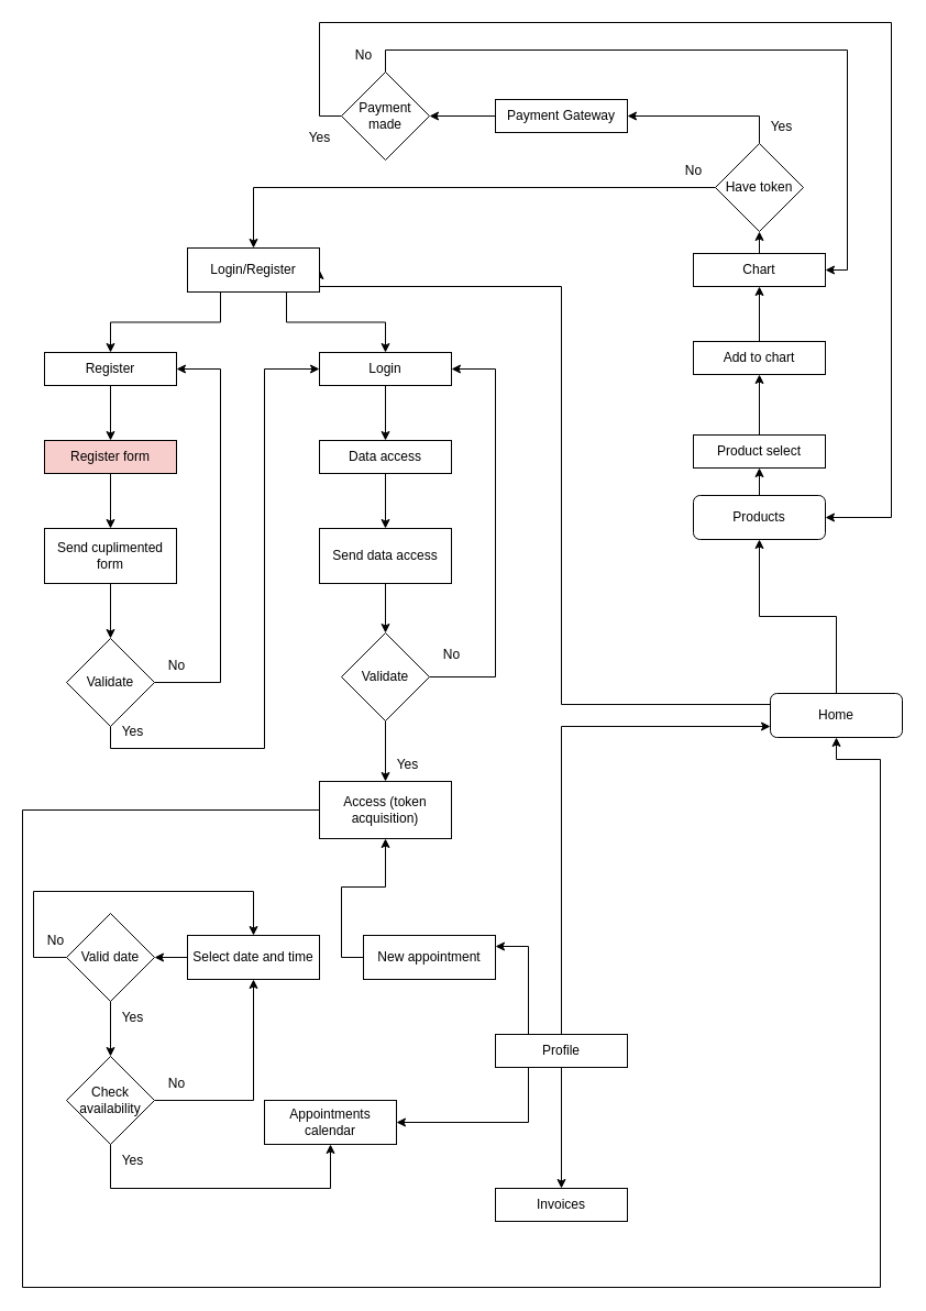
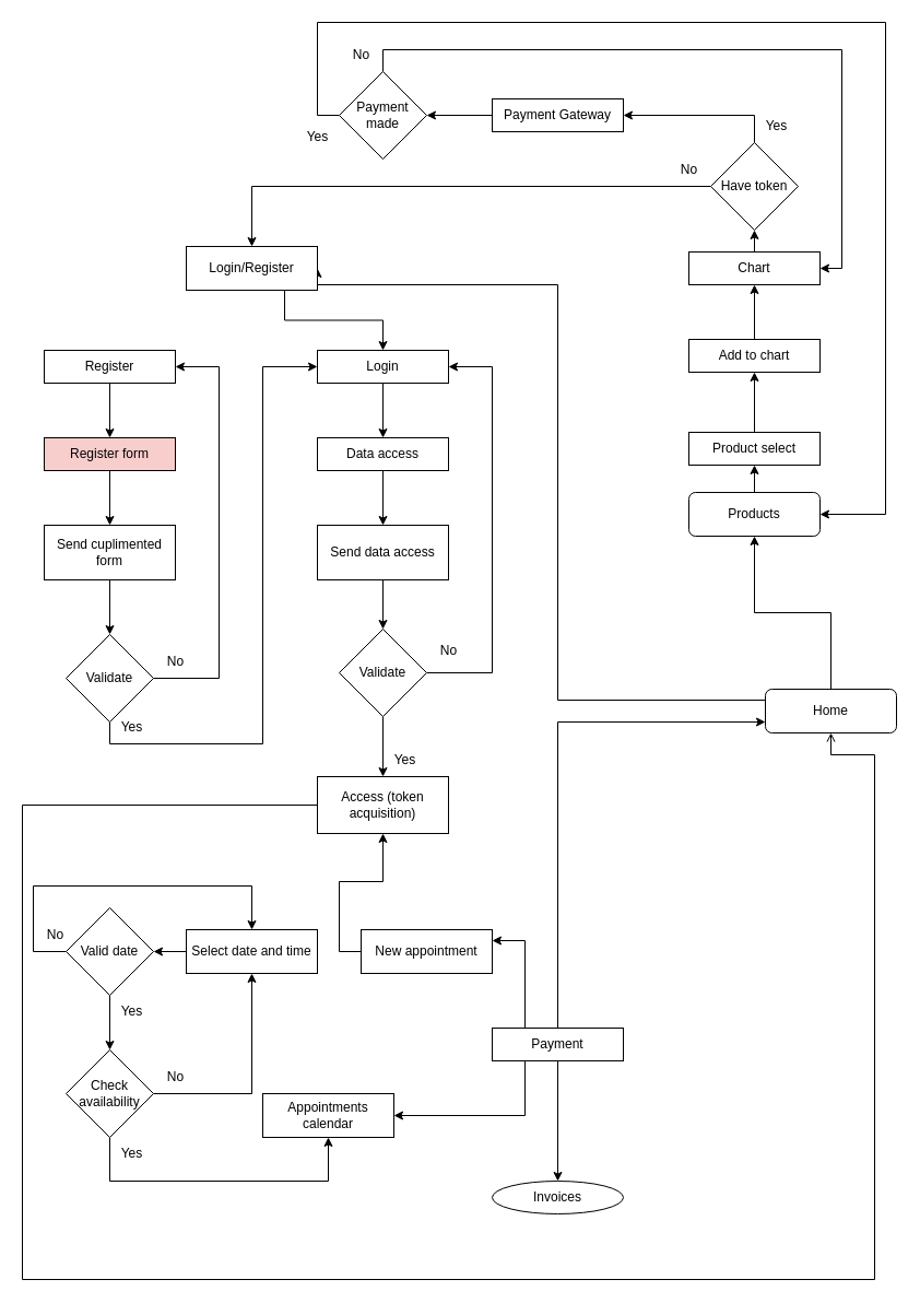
  <mxCell id="0" />
  <mxCell id="1" parent="0" />
  <mxCell id="2" style="edgeStyle=orthogonalEdgeStyle;rounded=0;orthogonalLoop=1;jettySize=auto;html=1;exitX=0.5;exitY=0;exitDx=0;exitDy=0;entryX=0.5;entryY=1;entryDx=0;entryDy=0;" parent="1" source="4" target="6" edge="1"><mxGeometry relative="1" as="geometry" /></mxCell>
  <mxCell id="3" style="edgeStyle=orthogonalEdgeStyle;rounded=0;orthogonalLoop=1;jettySize=auto;html=1;exitX=0;exitY=0.25;exitDx=0;exitDy=0;entryX=1;entryY=0.5;entryDx=0;entryDy=0;" edge="1" parent="1" source="4" target="9"><mxGeometry relative="1" as="geometry"><Array as="points"><mxPoint x="510" y="640" /><mxPoint x="510" y="260" /></Array></mxGeometry></mxCell>
  <mxCell id="4" value="Home" style="rounded=1;whiteSpace=wrap;html=1;fontSize=12;glass=0;strokeWidth=1;shadow=0;" parent="1" vertex="1"><mxGeometry x="700" y="630" width="120" height="40" as="geometry" /></mxCell>
  <mxCell id="5" style="edgeStyle=orthogonalEdgeStyle;rounded=0;orthogonalLoop=1;jettySize=auto;html=1;exitX=0.5;exitY=0;exitDx=0;exitDy=0;entryX=0.5;entryY=1;entryDx=0;entryDy=0;" parent="1" source="6" target="57" edge="1"><mxGeometry relative="1" as="geometry" /></mxCell>
  <mxCell id="6" value="Products" style="rounded=1;whiteSpace=wrap;html=1;" parent="1" vertex="1"><mxGeometry x="630" y="450" width="120" height="40" as="geometry" /></mxCell>
- <mxCell id="7" style="edgeStyle=orthogonalEdgeStyle;rounded=0;orthogonalLoop=1;jettySize=auto;html=1;exitX=0.25;exitY=1;exitDx=0;exitDy=0;entryX=0.5;entryY=0;entryDx=0;entryDy=0;" parent="1" source="9" target="11" edge="1"><mxGeometry relative="1" as="geometry" /></mxCell>
  <mxCell id="8" style="edgeStyle=orthogonalEdgeStyle;rounded=0;orthogonalLoop=1;jettySize=auto;html=1;exitX=0.75;exitY=1;exitDx=0;exitDy=0;entryX=0.5;entryY=0;entryDx=0;entryDy=0;" parent="1" source="9" target="13" edge="1"><mxGeometry relative="1" as="geometry" /></mxCell>
  <mxCell id="9" value="Login/Register" style="rounded=0;whiteSpace=wrap;html=1;" parent="1" vertex="1"><mxGeometry x="170" y="225" width="120" height="40" as="geometry" /></mxCell>
  <mxCell id="10" style="edgeStyle=orthogonalEdgeStyle;rounded=0;orthogonalLoop=1;jettySize=auto;html=1;exitX=0.5;exitY=1;exitDx=0;exitDy=0;entryX=0.5;entryY=0;entryDx=0;entryDy=0;" parent="1" source="11" target="15" edge="1"><mxGeometry relative="1" as="geometry" /></mxCell>
  <mxCell id="11" value="Register" style="rounded=0;whiteSpace=wrap;html=1;" parent="1" vertex="1"><mxGeometry x="40" y="320" width="120" height="30" as="geometry" /></mxCell>
  <mxCell id="12" style="edgeStyle=orthogonalEdgeStyle;rounded=0;orthogonalLoop=1;jettySize=auto;html=1;entryX=0.5;entryY=0;entryDx=0;entryDy=0;" parent="1" source="13" target="23" edge="1"><mxGeometry relative="1" as="geometry" /></mxCell>
  <mxCell id="13" value="Login" style="rounded=0;whiteSpace=wrap;html=1;" parent="1" vertex="1"><mxGeometry x="290" y="320" width="120" height="30" as="geometry" /></mxCell>
  <mxCell id="14" style="edgeStyle=orthogonalEdgeStyle;rounded=0;orthogonalLoop=1;jettySize=auto;html=1;exitX=0.5;exitY=1;exitDx=0;exitDy=0;entryX=0.5;entryY=0;entryDx=0;entryDy=0;" parent="1" source="15" target="17" edge="1"><mxGeometry relative="1" as="geometry" /></mxCell>
  <mxCell id="15" value="Register form" style="rounded=0;whiteSpace=wrap;html=1;fillColor=#f8cecc;" parent="1" vertex="1"><mxGeometry x="40" y="400" width="120" height="30" as="geometry" /></mxCell>
  <mxCell id="16" style="edgeStyle=orthogonalEdgeStyle;rounded=0;orthogonalLoop=1;jettySize=auto;html=1;exitX=0.5;exitY=1;exitDx=0;exitDy=0;entryX=0.5;entryY=0;entryDx=0;entryDy=0;" parent="1" source="17" target="20" edge="1"><mxGeometry relative="1" as="geometry" /></mxCell>
  <mxCell id="17" value="Send cuplimented form" style="rounded=0;whiteSpace=wrap;html=1;" parent="1" vertex="1"><mxGeometry x="40" y="480" width="120" height="50" as="geometry" /></mxCell>
  <mxCell id="18" style="edgeStyle=orthogonalEdgeStyle;rounded=0;orthogonalLoop=1;jettySize=auto;html=1;exitX=0.5;exitY=1;exitDx=0;exitDy=0;entryX=0;entryY=0.5;entryDx=0;entryDy=0;" parent="1" source="20" target="13" edge="1"><mxGeometry relative="1" as="geometry"><mxPoint x="260" y="340" as="targetPoint" /><Array as="points"><mxPoint x="100" y="680" /><mxPoint x="240" y="680" /><mxPoint x="240" y="335" /></Array></mxGeometry></mxCell>
  <mxCell id="19" style="edgeStyle=orthogonalEdgeStyle;rounded=0;orthogonalLoop=1;jettySize=auto;html=1;exitX=1;exitY=0.5;exitDx=0;exitDy=0;entryX=1;entryY=0.5;entryDx=0;entryDy=0;" parent="1" source="20" target="11" edge="1"><mxGeometry relative="1" as="geometry"><Array as="points"><mxPoint x="200" y="620" /><mxPoint x="200" y="335" /></Array></mxGeometry></mxCell>
  <mxCell id="20" value="Validate" style="rhombus;whiteSpace=wrap;html=1;" parent="1" vertex="1"><mxGeometry x="60" y="580" width="80" height="80" as="geometry" /></mxCell>
  <mxCell id="21" value="No" style="text;html=1;align=center;verticalAlign=middle;resizable=0;points=[];autosize=1;strokeColor=none;fillColor=none;" parent="1" vertex="1"><mxGeometry x="140" y="590" width="40" height="30" as="geometry" /></mxCell>
  <mxCell id="22" style="edgeStyle=orthogonalEdgeStyle;rounded=0;orthogonalLoop=1;jettySize=auto;html=1;exitX=0.5;exitY=1;exitDx=0;exitDy=0;entryX=0.5;entryY=0;entryDx=0;entryDy=0;" parent="1" source="23" target="26" edge="1"><mxGeometry relative="1" as="geometry" /></mxCell>
  <mxCell id="23" value="Data access" style="rounded=0;whiteSpace=wrap;html=1;" parent="1" vertex="1"><mxGeometry x="290" y="400" width="120" height="30" as="geometry" /></mxCell>
  <mxCell id="24" value="Yes" style="text;html=1;align=center;verticalAlign=middle;resizable=0;points=[];autosize=1;strokeColor=none;fillColor=none;" parent="1" vertex="1"><mxGeometry x="100" y="650" width="40" height="30" as="geometry" /></mxCell>
  <mxCell id="25" style="edgeStyle=orthogonalEdgeStyle;rounded=0;orthogonalLoop=1;jettySize=auto;html=1;entryX=0.5;entryY=0;entryDx=0;entryDy=0;" parent="1" source="26" target="29" edge="1"><mxGeometry relative="1" as="geometry" /></mxCell>
  <mxCell id="26" value="Send data access" style="rounded=0;whiteSpace=wrap;html=1;" parent="1" vertex="1"><mxGeometry x="290" y="480" width="120" height="50" as="geometry" /></mxCell>
  <mxCell id="27" style="edgeStyle=orthogonalEdgeStyle;rounded=0;orthogonalLoop=1;jettySize=auto;html=1;exitX=1;exitY=0.5;exitDx=0;exitDy=0;entryX=1;entryY=0.5;entryDx=0;entryDy=0;" parent="1" source="29" target="13" edge="1"><mxGeometry relative="1" as="geometry"><mxPoint x="450" y="330" as="targetPoint" /><Array as="points"><mxPoint x="450" y="615" /><mxPoint x="450" y="335" /></Array></mxGeometry></mxCell>
  <mxCell id="28" style="edgeStyle=orthogonalEdgeStyle;rounded=0;orthogonalLoop=1;jettySize=auto;html=1;entryX=0.5;entryY=0;entryDx=0;entryDy=0;" parent="1" source="29" target="33" edge="1"><mxGeometry relative="1" as="geometry" /></mxCell>
  <mxCell id="29" value="Validate" style="rhombus;whiteSpace=wrap;html=1;" parent="1" vertex="1"><mxGeometry x="310" y="575" width="80" height="80" as="geometry" /></mxCell>
  <mxCell id="30" value="No" style="text;html=1;align=center;verticalAlign=middle;resizable=0;points=[];autosize=1;strokeColor=none;fillColor=none;" parent="1" vertex="1"><mxGeometry x="390" y="580" width="40" height="30" as="geometry" /></mxCell>
  <mxCell id="31" value="Yes" style="text;html=1;align=center;verticalAlign=middle;resizable=0;points=[];autosize=1;strokeColor=none;fillColor=none;" parent="1" vertex="1"><mxGeometry x="350" y="680" width="40" height="30" as="geometry" /></mxCell>
- <mxCell id="32" style="edgeStyle=orthogonalEdgeStyle;rounded=0;orthogonalLoop=1;jettySize=auto;html=1;exitX=0;exitY=0.5;exitDx=0;exitDy=0;entryX=0.5;entryY=1;entryDx=0;entryDy=0;" parent="1" source="33" target="4" edge="1"><mxGeometry relative="1" as="geometry"><mxPoint x="730" y="760" as="targetPoint" /><Array as="points"><mxPoint x="20" y="736" /><mxPoint x="20" y="1170" /><mxPoint x="800" y="1170" /><mxPoint x="800" y="690" /><mxPoint x="760" y="690" /></Array></mxGeometry></mxCell>
+ <mxCell id="32" style="edgeStyle=orthogonalEdgeStyle;rounded=0;orthogonalLoop=1;jettySize=auto;html=1;exitX=0;exitY=0.5;exitDx=0;exitDy=0;entryX=0.5;entryY=1;entryDx=0;entryDy=0;endArrow=open;" parent="1" source="33" target="4" edge="1"><mxGeometry relative="1" as="geometry"><mxPoint x="730" y="760" as="targetPoint" /><Array as="points"><mxPoint x="20" y="736" /><mxPoint x="20" y="1170" /><mxPoint x="800" y="1170" /><mxPoint x="800" y="690" /><mxPoint x="760" y="690" /></Array></mxGeometry></mxCell>
  <mxCell id="33" value="Access (token acquisition)" style="rounded=0;whiteSpace=wrap;html=1;" parent="1" vertex="1"><mxGeometry x="290" y="710" width="120" height="52" as="geometry" /></mxCell>
  <mxCell id="34" style="edgeStyle=orthogonalEdgeStyle;rounded=0;orthogonalLoop=1;jettySize=auto;html=1;exitX=0.25;exitY=0;exitDx=0;exitDy=0;entryX=1;entryY=0.25;entryDx=0;entryDy=0;" parent="1" source="38" target="42" edge="1"><mxGeometry relative="1" as="geometry" /></mxCell>
  <mxCell id="35" style="edgeStyle=orthogonalEdgeStyle;rounded=0;orthogonalLoop=1;jettySize=auto;html=1;exitX=0.25;exitY=1;exitDx=0;exitDy=0;entryX=1;entryY=0.5;entryDx=0;entryDy=0;" parent="1" source="38" target="40" edge="1"><mxGeometry relative="1" as="geometry" /></mxCell>
  <mxCell id="36" style="edgeStyle=orthogonalEdgeStyle;rounded=0;orthogonalLoop=1;jettySize=auto;html=1;exitX=0.5;exitY=1;exitDx=0;exitDy=0;entryX=0.5;entryY=0;entryDx=0;entryDy=0;" parent="1" source="38" target="39" edge="1"><mxGeometry relative="1" as="geometry" /></mxCell>
  <mxCell id="37" style="edgeStyle=orthogonalEdgeStyle;rounded=0;orthogonalLoop=1;jettySize=auto;html=1;exitX=0.5;exitY=0;exitDx=0;exitDy=0;entryX=0;entryY=0.75;entryDx=0;entryDy=0;" edge="1" parent="1" source="38" target="4"><mxGeometry relative="1" as="geometry" /></mxCell>
- <mxCell id="38" value="Profile" style="rounded=0;whiteSpace=wrap;html=1;" parent="1" vertex="1"><mxGeometry x="450" y="940" width="120" height="30" as="geometry" /></mxCell>
- <mxCell id="39" value="Invoices" style="rounded=0;whiteSpace=wrap;html=1;" parent="1" vertex="1"><mxGeometry x="450" y="1080" width="120" height="30" as="geometry" /></mxCell>
+ <mxCell id="38" value="Payment" style="rounded=0;whiteSpace=wrap;html=1;" parent="1" vertex="1"><mxGeometry x="450" y="940" width="120" height="30" as="geometry" /></mxCell>
+ <mxCell id="39" value="Invoices" style="ellipse;whiteSpace=wrap;html=1;" parent="1" vertex="1"><mxGeometry x="450" y="1080" width="120" height="30" as="geometry" /></mxCell>
  <mxCell id="40" value="Appointments calendar" style="rounded=0;whiteSpace=wrap;html=1;" parent="1" vertex="1"><mxGeometry x="240" y="1000" width="120" height="40" as="geometry" /></mxCell>
  <mxCell id="41" style="edgeStyle=orthogonalEdgeStyle;rounded=0;orthogonalLoop=1;jettySize=auto;html=1;exitX=0;exitY=0.5;exitDx=0;exitDy=0;" parent="1" source="42" target="33" edge="1"><mxGeometry relative="1" as="geometry" /></mxCell>
  <mxCell id="42" value="New appointment" style="rounded=0;whiteSpace=wrap;html=1;" parent="1" vertex="1"><mxGeometry x="330" y="850" width="120" height="40" as="geometry" /></mxCell>
  <mxCell id="43" style="edgeStyle=orthogonalEdgeStyle;rounded=0;orthogonalLoop=1;jettySize=auto;html=1;exitX=0;exitY=0.5;exitDx=0;exitDy=0;entryX=1;entryY=0.5;entryDx=0;entryDy=0;" parent="1" source="44" target="51" edge="1"><mxGeometry relative="1" as="geometry" /></mxCell>
  <mxCell id="44" value="Select date and time" style="rounded=0;whiteSpace=wrap;html=1;" parent="1" vertex="1"><mxGeometry x="170" y="850" width="120" height="40" as="geometry" /></mxCell>
  <mxCell id="45" style="edgeStyle=orthogonalEdgeStyle;rounded=0;orthogonalLoop=1;jettySize=auto;html=1;exitX=0.5;exitY=1;exitDx=0;exitDy=0;" parent="1" source="44" target="44" edge="1"><mxGeometry relative="1" as="geometry" /></mxCell>
  <mxCell id="46" style="edgeStyle=orthogonalEdgeStyle;rounded=0;orthogonalLoop=1;jettySize=auto;html=1;exitX=1;exitY=0.5;exitDx=0;exitDy=0;entryX=0.5;entryY=1;entryDx=0;entryDy=0;" parent="1" source="48" target="44" edge="1"><mxGeometry relative="1" as="geometry" /></mxCell>
  <mxCell id="47" style="edgeStyle=orthogonalEdgeStyle;rounded=0;orthogonalLoop=1;jettySize=auto;html=1;exitX=0.5;exitY=1;exitDx=0;exitDy=0;entryX=0.5;entryY=1;entryDx=0;entryDy=0;" parent="1" source="48" target="40" edge="1"><mxGeometry relative="1" as="geometry"><Array as="points"><mxPoint x="100" y="1080" /><mxPoint x="300" y="1080" /></Array></mxGeometry></mxCell>
  <mxCell id="48" value="Check availability" style="rhombus;whiteSpace=wrap;html=1;" parent="1" vertex="1"><mxGeometry x="60" y="960" width="80" height="80" as="geometry" /></mxCell>
  <mxCell id="49" style="edgeStyle=orthogonalEdgeStyle;rounded=0;orthogonalLoop=1;jettySize=auto;html=1;exitX=0.5;exitY=1;exitDx=0;exitDy=0;entryX=0.5;entryY=0;entryDx=0;entryDy=0;" parent="1" source="51" target="48" edge="1"><mxGeometry relative="1" as="geometry" /></mxCell>
  <mxCell id="50" style="edgeStyle=orthogonalEdgeStyle;rounded=0;orthogonalLoop=1;jettySize=auto;html=1;exitX=0;exitY=0.5;exitDx=0;exitDy=0;entryX=0.5;entryY=0;entryDx=0;entryDy=0;" parent="1" source="51" target="44" edge="1"><mxGeometry relative="1" as="geometry"><Array as="points"><mxPoint x="30" y="870" /><mxPoint x="30" y="810" /><mxPoint x="230" y="810" /></Array></mxGeometry></mxCell>
  <mxCell id="51" value="Valid date" style="rhombus;whiteSpace=wrap;html=1;" parent="1" vertex="1"><mxGeometry x="60" y="830" width="80" height="80" as="geometry" /></mxCell>
  <mxCell id="52" value="No" style="text;html=1;align=center;verticalAlign=middle;resizable=0;points=[];autosize=1;strokeColor=none;fillColor=none;" parent="1" vertex="1"><mxGeometry x="30" y="840" width="40" height="30" as="geometry" /></mxCell>
  <mxCell id="53" value="Yes" style="text;html=1;align=center;verticalAlign=middle;resizable=0;points=[];autosize=1;strokeColor=none;fillColor=none;" parent="1" vertex="1"><mxGeometry x="100" y="910" width="40" height="30" as="geometry" /></mxCell>
  <mxCell id="54" value="No" style="text;html=1;align=center;verticalAlign=middle;resizable=0;points=[];autosize=1;strokeColor=none;fillColor=none;" parent="1" vertex="1"><mxGeometry x="140" y="970" width="40" height="30" as="geometry" /></mxCell>
  <mxCell id="55" value="Yes" style="text;html=1;align=center;verticalAlign=middle;resizable=0;points=[];autosize=1;strokeColor=none;fillColor=none;" parent="1" vertex="1"><mxGeometry x="100" y="1040" width="40" height="30" as="geometry" /></mxCell>
  <mxCell id="56" style="edgeStyle=orthogonalEdgeStyle;rounded=0;orthogonalLoop=1;jettySize=auto;html=1;exitX=0.5;exitY=0;exitDx=0;exitDy=0;entryX=0.5;entryY=1;entryDx=0;entryDy=0;" parent="1" source="57" target="59" edge="1"><mxGeometry relative="1" as="geometry" /></mxCell>
  <mxCell id="57" value="Product select" style="rounded=0;whiteSpace=wrap;html=1;" parent="1" vertex="1"><mxGeometry x="630" y="395" width="120" height="30" as="geometry" /></mxCell>
  <mxCell id="58" style="edgeStyle=orthogonalEdgeStyle;rounded=0;orthogonalLoop=1;jettySize=auto;html=1;exitX=0.5;exitY=0;exitDx=0;exitDy=0;entryX=0.5;entryY=1;entryDx=0;entryDy=0;" parent="1" source="59" target="61" edge="1"><mxGeometry relative="1" as="geometry" /></mxCell>
  <mxCell id="59" value="Add to chart" style="rounded=0;whiteSpace=wrap;html=1;" parent="1" vertex="1"><mxGeometry x="630" y="310" width="120" height="30" as="geometry" /></mxCell>
  <mxCell id="60" style="edgeStyle=orthogonalEdgeStyle;rounded=0;orthogonalLoop=1;jettySize=auto;html=1;exitX=0.5;exitY=0;exitDx=0;exitDy=0;entryX=0.5;entryY=1;entryDx=0;entryDy=0;" parent="1" source="61" target="69" edge="1"><mxGeometry relative="1" as="geometry" /></mxCell>
  <mxCell id="61" value="Chart" style="rounded=0;whiteSpace=wrap;html=1;" parent="1" vertex="1"><mxGeometry x="630" y="230" width="120" height="30" as="geometry" /></mxCell>
  <mxCell id="62" style="edgeStyle=orthogonalEdgeStyle;rounded=0;orthogonalLoop=1;jettySize=auto;html=1;exitX=0;exitY=0.5;exitDx=0;exitDy=0;entryX=1;entryY=0.5;entryDx=0;entryDy=0;" parent="1" source="63" target="66" edge="1"><mxGeometry relative="1" as="geometry" /></mxCell>
  <mxCell id="63" value="Payment Gateway" style="rounded=0;whiteSpace=wrap;html=1;" parent="1" vertex="1"><mxGeometry x="450" y="90" width="120" height="30" as="geometry" /></mxCell>
  <mxCell id="64" style="edgeStyle=orthogonalEdgeStyle;rounded=0;orthogonalLoop=1;jettySize=auto;html=1;exitX=0.5;exitY=0;exitDx=0;exitDy=0;entryX=1;entryY=0.5;entryDx=0;entryDy=0;" parent="1" source="66" target="61" edge="1"><mxGeometry relative="1" as="geometry" /></mxCell>
  <mxCell id="65" style="edgeStyle=orthogonalEdgeStyle;rounded=0;orthogonalLoop=1;jettySize=auto;html=1;exitX=0;exitY=0.5;exitDx=0;exitDy=0;entryX=1;entryY=0.5;entryDx=0;entryDy=0;" parent="1" source="66" target="6" edge="1"><mxGeometry relative="1" as="geometry"><Array as="points"><mxPoint x="290" y="105" /><mxPoint x="290" y="20" /><mxPoint x="810" y="20" /><mxPoint x="810" y="470" /></Array></mxGeometry></mxCell>
  <mxCell id="66" value="Payment made" style="rhombus;whiteSpace=wrap;html=1;" parent="1" vertex="1"><mxGeometry x="310" y="65" width="80" height="80" as="geometry" /></mxCell>
  <mxCell id="67" style="edgeStyle=orthogonalEdgeStyle;rounded=0;orthogonalLoop=1;jettySize=auto;html=1;exitX=0.5;exitY=0;exitDx=0;exitDy=0;entryX=1;entryY=0.5;entryDx=0;entryDy=0;" parent="1" source="69" target="63" edge="1"><mxGeometry relative="1" as="geometry" /></mxCell>
  <mxCell id="68" style="edgeStyle=orthogonalEdgeStyle;rounded=0;orthogonalLoop=1;jettySize=auto;html=1;exitX=0;exitY=0.5;exitDx=0;exitDy=0;entryX=0.5;entryY=0;entryDx=0;entryDy=0;" parent="1" source="69" target="9" edge="1"><mxGeometry relative="1" as="geometry" /></mxCell>
  <mxCell id="69" value="Have token" style="rhombus;whiteSpace=wrap;html=1;" parent="1" vertex="1"><mxGeometry x="650" y="130" width="80" height="80" as="geometry" /></mxCell>
  <mxCell id="70" value="No" style="text;html=1;align=center;verticalAlign=middle;resizable=0;points=[];autosize=1;strokeColor=none;fillColor=none;" parent="1" vertex="1"><mxGeometry x="610" y="140" width="40" height="30" as="geometry" /></mxCell>
  <mxCell id="71" value="Yes" style="text;html=1;align=center;verticalAlign=middle;resizable=0;points=[];autosize=1;strokeColor=none;fillColor=none;" parent="1" vertex="1"><mxGeometry x="690" y="100" width="40" height="30" as="geometry" /></mxCell>
  <mxCell id="72" value="No" style="text;html=1;align=center;verticalAlign=middle;resizable=0;points=[];autosize=1;strokeColor=none;fillColor=none;" parent="1" vertex="1"><mxGeometry x="310" y="35" width="40" height="30" as="geometry" /></mxCell>
  <mxCell id="73" value="Yes" style="text;html=1;align=center;verticalAlign=middle;resizable=0;points=[];autosize=1;strokeColor=none;fillColor=none;" parent="1" vertex="1"><mxGeometry x="270" y="110" width="40" height="30" as="geometry" /></mxCell>
